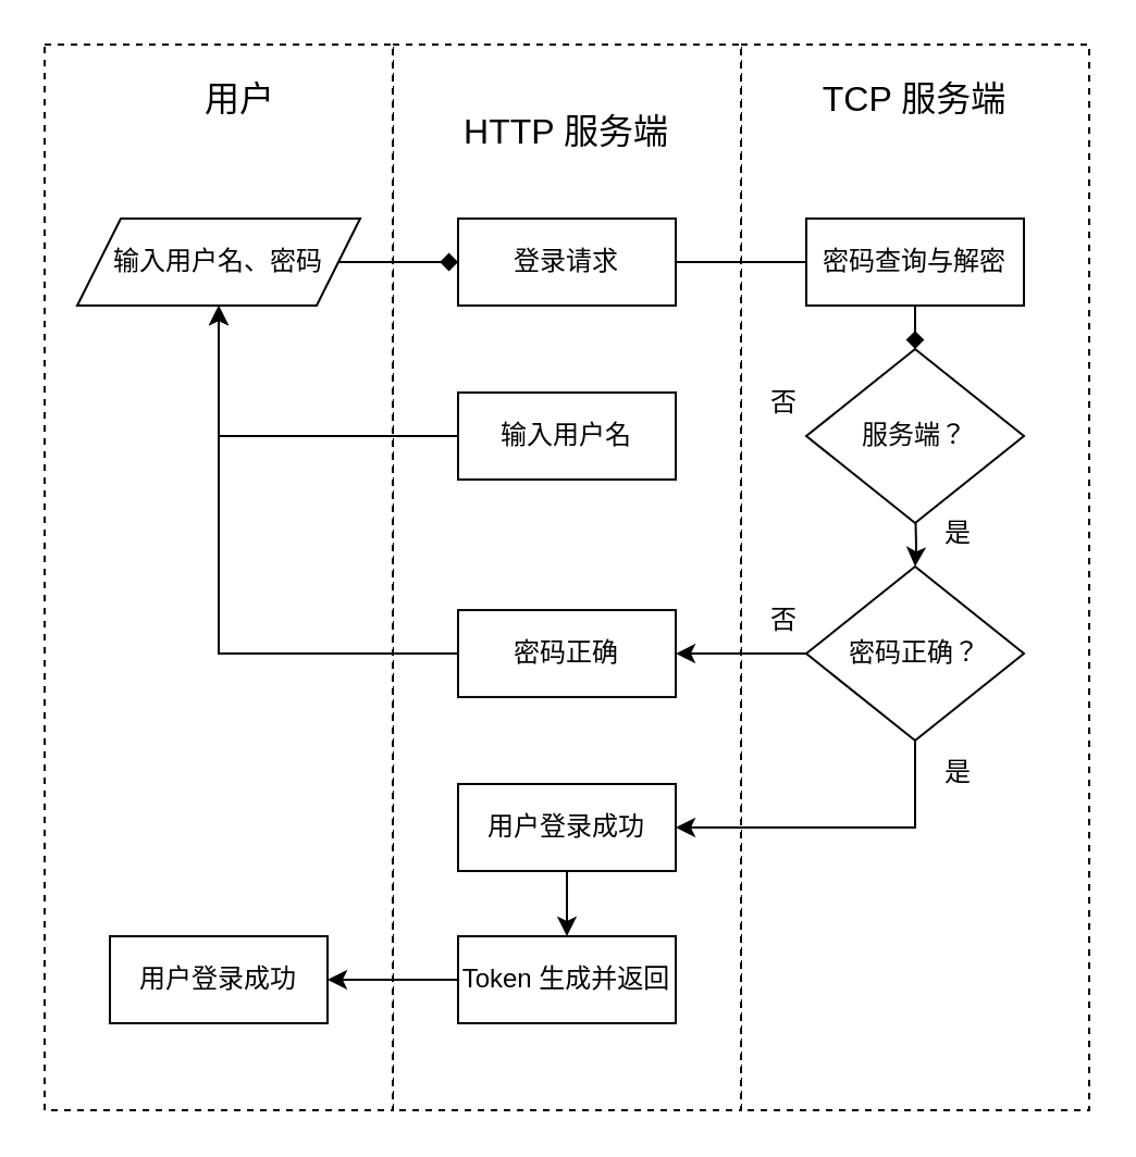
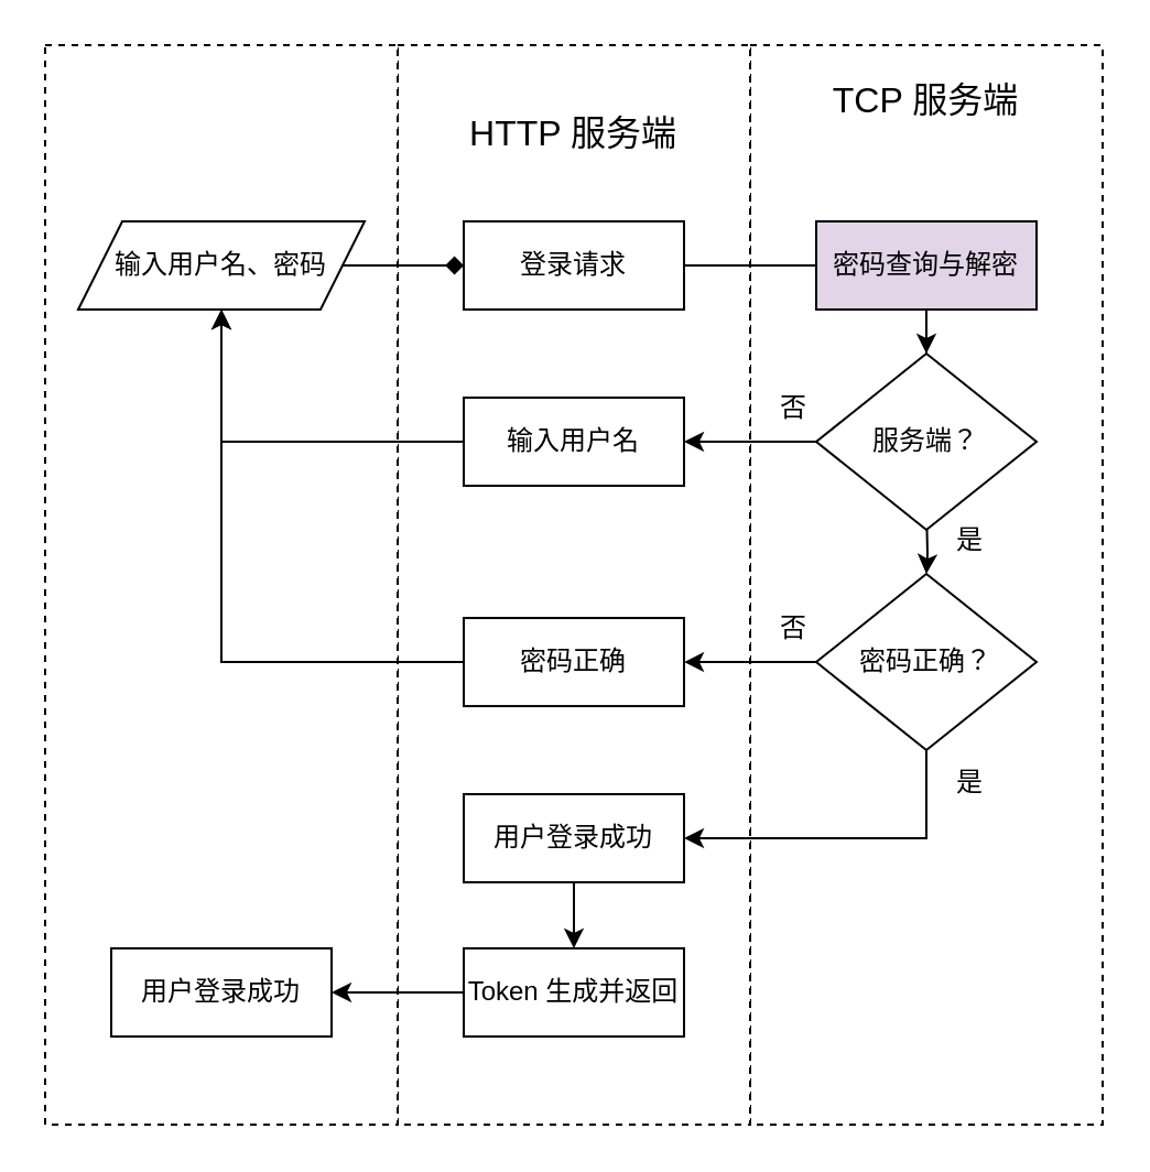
  <mxCell id="0" />
  <mxCell id="1" parent="0" />
  <mxCell id="2" value="" style="rounded=0;whiteSpace=wrap;html=1;fontSize=16;dashed=1;" vertex="1" parent="1"><mxGeometry x="340" y="20" width="160" height="490" as="geometry" /></mxCell>
  <mxCell id="3" value="" style="rounded=0;whiteSpace=wrap;html=1;fontSize=16;dashed=1;" vertex="1" parent="1"><mxGeometry x="180" y="20" width="160" height="490" as="geometry" /></mxCell>
  <mxCell id="4" value="" style="rounded=0;whiteSpace=wrap;html=1;fontSize=16;dashed=1;" vertex="1" parent="1"><mxGeometry x="20" y="20" width="160" height="490" as="geometry" /></mxCell>
  <mxCell id="5" value="" style="edgeStyle=orthogonalEdgeStyle;rounded=0;orthogonalLoop=1;jettySize=auto;html=1;endArrow=diamond;" edge="1" parent="1" source="6" target="8"><mxGeometry relative="1" as="geometry" /></mxCell>
  <mxCell id="6" value="输入用户名、密码" style="shape=parallelogram;perimeter=parallelogramPerimeter;whiteSpace=wrap;html=1;fixedSize=1;" vertex="1" parent="1"><mxGeometry x="35" y="100" width="130" height="40" as="geometry" /></mxCell>
  <mxCell id="7" value="" style="edgeStyle=orthogonalEdgeStyle;rounded=0;orthogonalLoop=1;jettySize=auto;html=1;endArrow=none;" edge="1" parent="1" source="8" target="10"><mxGeometry relative="1" as="geometry" /></mxCell>
  <mxCell id="8" value="登录请求" style="rounded=0;whiteSpace=wrap;html=1;" vertex="1" parent="1"><mxGeometry x="210" y="100" width="100" height="40" as="geometry" /></mxCell>
- <mxCell id="9" value="" style="edgeStyle=orthogonalEdgeStyle;rounded=0;orthogonalLoop=1;jettySize=auto;html=1;endArrow=diamond;" edge="1" parent="1" source="10" target="13"><mxGeometry relative="1" as="geometry" /></mxCell>
- <mxCell id="10" value="密码查询与解密" style="rounded=0;whiteSpace=wrap;html=1;" vertex="1" parent="1"><mxGeometry x="370" y="100" width="100" height="40" as="geometry" /></mxCell>
+ <mxCell id="9" value="" style="edgeStyle=orthogonalEdgeStyle;rounded=0;orthogonalLoop=1;jettySize=auto;html=1;" edge="1" parent="1" source="10" target="13"><mxGeometry relative="1" as="geometry" /></mxCell>
+ <mxCell id="10" value="密码查询与解密" style="rounded=0;whiteSpace=wrap;html=1;fillColor=#e1d5e7;" vertex="1" parent="1"><mxGeometry x="370" y="100" width="100" height="40" as="geometry" /></mxCell>
+ <mxCell id="11" value="" style="edgeStyle=orthogonalEdgeStyle;rounded=0;orthogonalLoop=1;jettySize=auto;html=1;" edge="1" parent="1" source="13" target="15"><mxGeometry relative="1" as="geometry" /></mxCell>
  <mxCell id="12" value="" style="edgeStyle=orthogonalEdgeStyle;rounded=0;orthogonalLoop=1;jettySize=auto;html=1;" edge="1" parent="1" target="19"><mxGeometry relative="1" as="geometry"><mxPoint x="420.034" y="230.002" as="sourcePoint" /></mxGeometry></mxCell>
  <mxCell id="13" value="服务端？" style="rhombus;whiteSpace=wrap;html=1;" vertex="1" parent="1"><mxGeometry x="370" y="160" width="100" height="80" as="geometry" /></mxCell>
  <mxCell id="14" value="否" style="text;html=1;strokeColor=none;fillColor=none;align=center;verticalAlign=middle;whiteSpace=wrap;rounded=0;" vertex="1" parent="1"><mxGeometry x="330" y="170" width="60" height="30" as="geometry" /></mxCell>
  <mxCell id="15" value="输入用户名" style="rounded=0;whiteSpace=wrap;html=1;" vertex="1" parent="1"><mxGeometry x="210" y="180" width="100" height="40" as="geometry" /></mxCell>
  <mxCell id="16" value="" style="edgeStyle=segmentEdgeStyle;endArrow=classic;html=1;rounded=0;entryX=0.5;entryY=1;entryDx=0;entryDy=0;exitX=0;exitY=0.5;exitDx=0;exitDy=0;" edge="1" parent="1" source="15" target="6"><mxGeometry width="50" height="50" relative="1" as="geometry"><mxPoint x="250" y="180" as="sourcePoint" /><mxPoint x="300" y="130" as="targetPoint" /></mxGeometry></mxCell>
  <mxCell id="17" value="密码正确" style="rounded=0;whiteSpace=wrap;html=1;" vertex="1" parent="1"><mxGeometry x="210" y="280.03" width="100" height="40" as="geometry" /></mxCell>
  <mxCell id="18" value="" style="edgeStyle=orthogonalEdgeStyle;rounded=0;orthogonalLoop=1;jettySize=auto;html=1;" edge="1" parent="1" source="19" target="17"><mxGeometry relative="1" as="geometry" /></mxCell>
  <mxCell id="19" value="密码正确？" style="rhombus;whiteSpace=wrap;html=1;" vertex="1" parent="1"><mxGeometry x="370" y="260.03" width="100" height="80" as="geometry" /></mxCell>
  <mxCell id="20" value="否" style="text;html=1;strokeColor=none;fillColor=none;align=center;verticalAlign=middle;whiteSpace=wrap;rounded=0;" vertex="1" parent="1"><mxGeometry x="330" y="270.03" width="60" height="30" as="geometry" /></mxCell>
  <mxCell id="21" value="是" style="text;html=1;strokeColor=none;fillColor=none;align=center;verticalAlign=middle;whiteSpace=wrap;rounded=0;" vertex="1" parent="1"><mxGeometry x="410" y="230.03" width="60" height="30" as="geometry" /></mxCell>
  <mxCell id="22" value="" style="edgeStyle=orthogonalEdgeStyle;rounded=0;orthogonalLoop=1;jettySize=auto;html=1;fontSize=16;" edge="1" parent="1" source="23" target="31"><mxGeometry relative="1" as="geometry" /></mxCell>
  <mxCell id="23" value="用户登录成功" style="rounded=0;whiteSpace=wrap;html=1;" vertex="1" parent="1"><mxGeometry x="210" y="360" width="100" height="40" as="geometry" /></mxCell>
  <mxCell id="24" value="" style="edgeStyle=segmentEdgeStyle;endArrow=classic;html=1;rounded=0;entryX=1;entryY=0.5;entryDx=0;entryDy=0;exitX=0.5;exitY=1;exitDx=0;exitDy=0;" edge="1" parent="1" source="19" target="23"><mxGeometry width="50" height="50" relative="1" as="geometry"><mxPoint x="420" y="360" as="sourcePoint" /><mxPoint x="300" y="240" as="targetPoint" /><Array as="points"><mxPoint x="420" y="380" /></Array></mxGeometry></mxCell>
  <mxCell id="25" value="是" style="text;html=1;strokeColor=none;fillColor=none;align=center;verticalAlign=middle;whiteSpace=wrap;rounded=0;" vertex="1" parent="1"><mxGeometry x="410" y="340.03" width="60" height="30" as="geometry" /></mxCell>
  <mxCell id="26" value="" style="edgeStyle=segmentEdgeStyle;endArrow=classic;html=1;rounded=0;entryX=0.5;entryY=1;entryDx=0;entryDy=0;exitX=0;exitY=0.5;exitDx=0;exitDy=0;" edge="1" parent="1" source="17" target="6"><mxGeometry width="50" height="50" relative="1" as="geometry"><mxPoint x="200" y="300" as="sourcePoint" /><mxPoint x="90" y="240" as="targetPoint" /></mxGeometry></mxCell>
- <mxCell id="27" value="&lt;font style=&quot;font-size: 16px;&quot;&gt;用户&lt;/font&gt;" style="text;html=1;strokeColor=none;fillColor=none;align=center;verticalAlign=middle;whiteSpace=wrap;rounded=0;" vertex="1" parent="1"><mxGeometry x="80" y="30" width="60" height="30" as="geometry" /></mxCell>
  <mxCell id="28" value="&lt;font style=&quot;font-size: 16px;&quot;&gt;HTTP 服务端&lt;/font&gt;" style="text;html=1;strokeColor=none;fillColor=none;align=center;verticalAlign=middle;whiteSpace=wrap;rounded=0;" vertex="1" parent="1"><mxGeometry x="210" y="45" width="100" height="30" as="geometry" /></mxCell>
  <mxCell id="29" value="&lt;font style=&quot;font-size: 16px;&quot;&gt;TCP 服务端&lt;/font&gt;" style="text;html=1;strokeColor=none;fillColor=none;align=center;verticalAlign=middle;whiteSpace=wrap;rounded=0;" vertex="1" parent="1"><mxGeometry x="370" y="30" width="100" height="30" as="geometry" /></mxCell>
  <mxCell id="30" value="" style="edgeStyle=orthogonalEdgeStyle;rounded=0;orthogonalLoop=1;jettySize=auto;html=1;fontSize=16;" edge="1" parent="1" source="31" target="32"><mxGeometry relative="1" as="geometry" /></mxCell>
  <mxCell id="31" value="Token 生成并返回" style="rounded=0;whiteSpace=wrap;html=1;" vertex="1" parent="1"><mxGeometry x="210" y="430" width="100" height="40" as="geometry" /></mxCell>
  <mxCell id="32" value="用户登录成功" style="rounded=0;whiteSpace=wrap;html=1;" vertex="1" parent="1"><mxGeometry x="50" y="430" width="100" height="40" as="geometry" /></mxCell>
